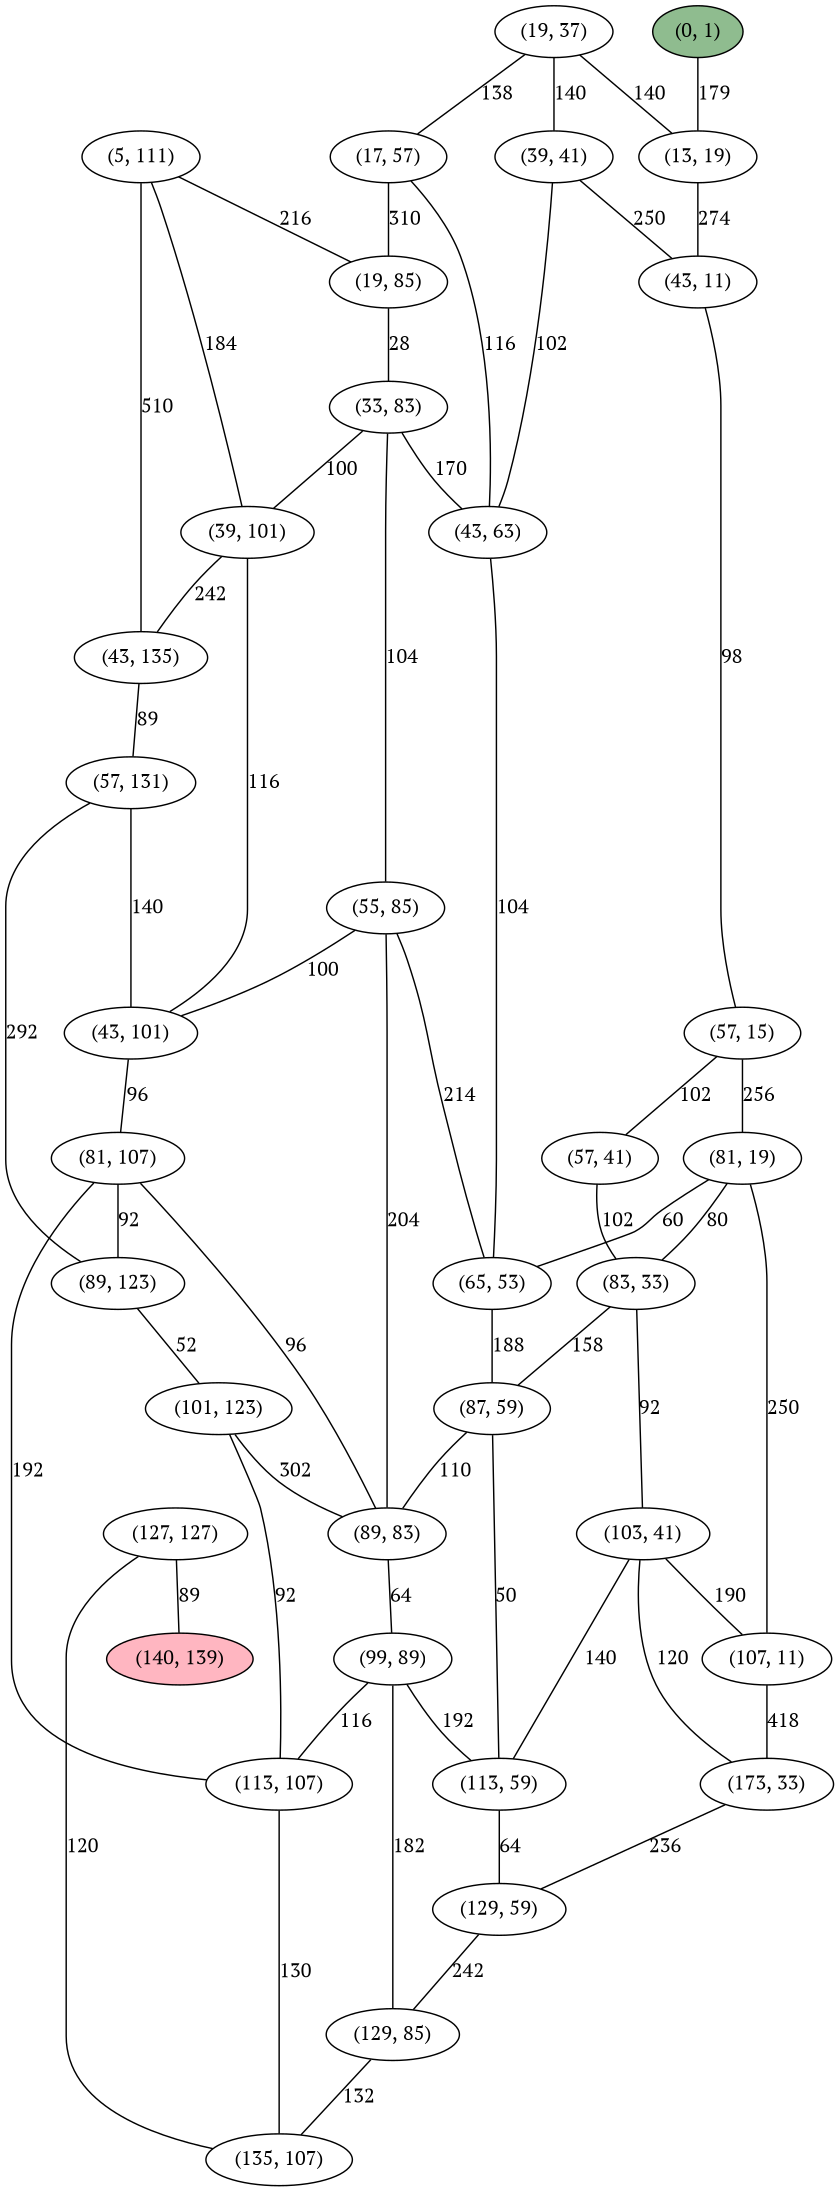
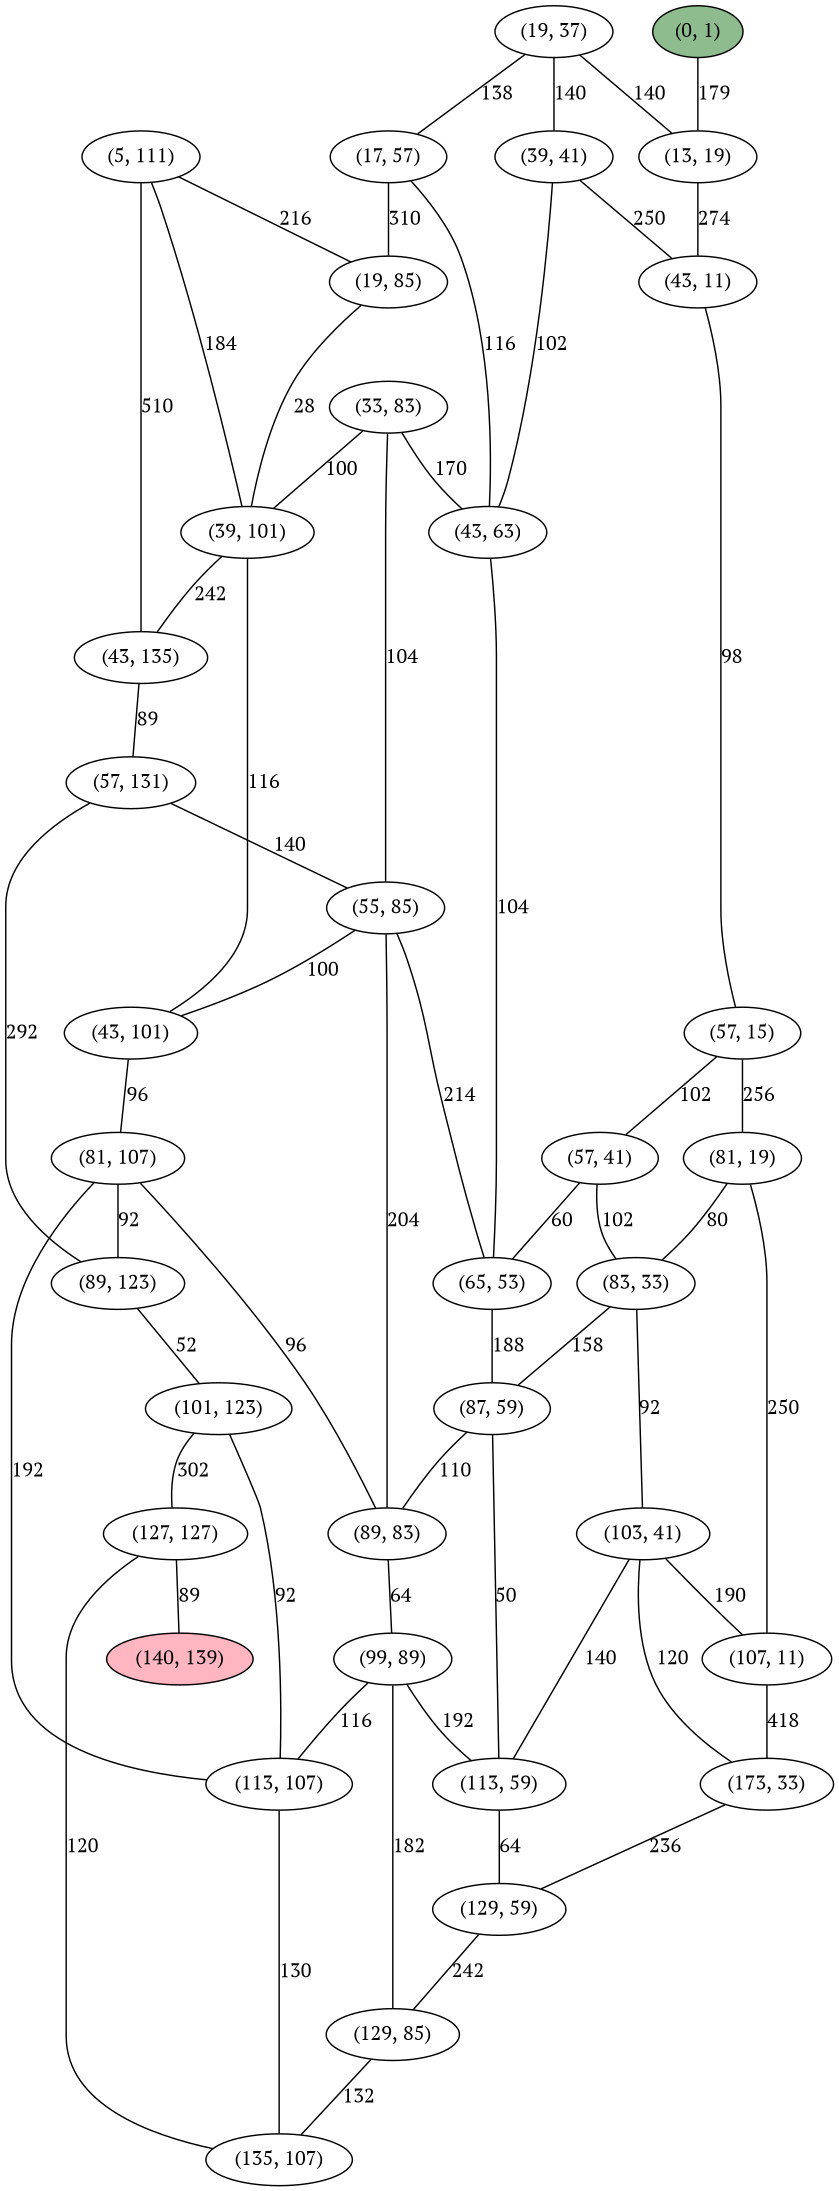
  strict graph {
    fontname="PT Serif"
    node [fontname="PT Serif"]
    edge [fontname="PT Serif" weight=140]
    "(0, 1)" [fillcolor=darkseagreen style=filled]
    "(13, 19)"
    "(43, 11)"
    "(5, 111)"
    "(19, 85)"
    "(39, 101)"
    "(43, 135)"
    "(33, 83)"
    n9 [label="(43, 101)"]
    "(57, 131)"
    n11 [label="(19, 37)"]
    "(17, 57)"
    "(39, 41)"
    "(43, 63)"
    "(57, 15)"
    "(65, 53)"
    "(55, 85)"
    "(89, 83)"
    "(57, 41)"
    "(83, 33)"
    "(81, 107)"
    "(81, 19)"
    "(87, 59)"
    "(89, 123)"
    "(99, 89)"
    "(107, 11)"
    "(103, 41)"
    "(101, 123)"
    "(113, 107)"
    "(113, 59)"
    n31 [label="(173, 33)"]
    "(135, 107)"
    "(129, 59)"
    "(129, 85)"
    "(127, 127)"
    "(140, 139)" [fillcolor=lightpink style=filled]
    "(0, 1)" -- "(13, 19)" [label=179 weight=179]
    "(13, 19)" -- "(43, 11)" [label=274 weight=274]
    "(43, 11)" -- "(57, 15)" [label=98 weight=98]
    "(5, 111)" -- "(19, 85)" [label=216 weight=216]
    "(5, 111)" -- "(39, 101)" [label=184 weight=184]
    "(5, 111)" -- "(43, 135)" [label=510 weight=510]
-   "(19, 85)" -- "(33, 83)" [label=28 weight=28]
+   "(19, 85)" -- "(39, 101)" [label=28 weight=28]
    "(39, 101)" -- "(43, 135)" [label=242 weight=242]
    "(39, 101)" -- n9 [label=116 weight=116]
    "(43, 135)" -- "(57, 131)" [label=89 weight=98]
    "(33, 83)" -- "(39, 101)" [label=100 weight=100]
    "(33, 83)" -- "(43, 63)" [label=170 weight=170]
    "(33, 83)" -- "(55, 85)" [label=104 weight=104]
    n9 -- "(81, 107)" [label=96 weight=96]
-   "(57, 131)" -- n9 [label=140]
+   "(57, 131)" -- "(55, 85)" [label=140]
    "(57, 131)" -- "(89, 123)" [label=292 weight=292]
    n11 -- "(13, 19)" [label=140]
    n11 -- "(17, 57)" [label=138 weight=138]
    n11 -- "(39, 41)" [label=140]
    "(17, 57)" -- "(19, 85)" [label=310 weight=310]
    "(17, 57)" -- "(43, 63)" [label=116 weight=116]
    "(39, 41)" -- "(43, 11)" [label=250 weight=250]
    "(39, 41)" -- "(43, 63)" [label=102 weight=102]
    "(43, 63)" -- "(65, 53)" [label=104 weight=104]
    "(57, 15)" -- "(57, 41)" [label=102 weight=102]
    "(57, 15)" -- "(81, 19)" [label=256 weight=256]
    "(65, 53)" -- "(87, 59)" [label=188 weight=188]
    "(55, 85)" -- n9 [label=100 weight=100]
    "(55, 85)" -- "(65, 53)" [label=214 weight=214]
    "(55, 85)" -- "(89, 83)" [label=204 weight=204]
    "(89, 83)" -- "(99, 89)" [label=64 weight=64]
-   "(81, 19)" -- "(65, 53)" [label=60 weight=60]
+   "(57, 41)" -- "(65, 53)" [label=60 weight=60]
    "(57, 41)" -- "(83, 33)" [label=102 weight=102]
    "(83, 33)" -- "(87, 59)" [label=158 weight=158]
    "(83, 33)" -- "(103, 41)" [label=92 weight=92]
    "(81, 107)" -- "(89, 83)" [label=96 weight=96]
    "(81, 107)" -- "(89, 123)" [label=92 weight=92]
    "(81, 107)" -- "(113, 107)" [label=192 weight=192]
    "(81, 19)" -- "(83, 33)" [label=80 weight=80]
    "(81, 19)" -- "(107, 11)" [label=250 weight=250]
    "(87, 59)" -- "(89, 83)" [label=110 weight=110]
    "(87, 59)" -- "(113, 59)" [label=50 weight=50]
    "(89, 123)" -- "(101, 123)" [label=52 weight=52]
    "(99, 89)" -- "(113, 107)" [label=116 weight=116]
    "(99, 89)" -- "(113, 59)" [label=192 weight=192]
    "(99, 89)" -- "(129, 85)" [label=182 weight=182]
    "(107, 11)" -- n31 [label=418 weight=418]
    "(103, 41)" -- "(107, 11)" [label=190 weight=190]
    "(103, 41)" -- "(113, 59)" [label=140]
    "(103, 41)" -- n31 [label=120 weight=120]
    "(101, 123)" -- "(113, 107)" [label=92 weight=92]
-   "(101, 123)" -- "(89, 83)" [label=302 weight=302]
+   "(101, 123)" -- "(127, 127)" [label=302 weight=302]
    "(113, 107)" -- "(135, 107)" [label=130 weight=130]
    "(113, 59)" -- "(129, 59)" [label=64 weight=64]
    n31 -- "(129, 59)" [label=236 weight=236]
    "(129, 59)" -- "(129, 85)" [label=242 weight=242]
    "(129, 85)" -- "(135, 107)" [label=132 weight=132]
    "(127, 127)" -- "(135, 107)" [label=120 weight=120]
    "(127, 127)" -- "(140, 139)" [label=89 weight=89]
  }
